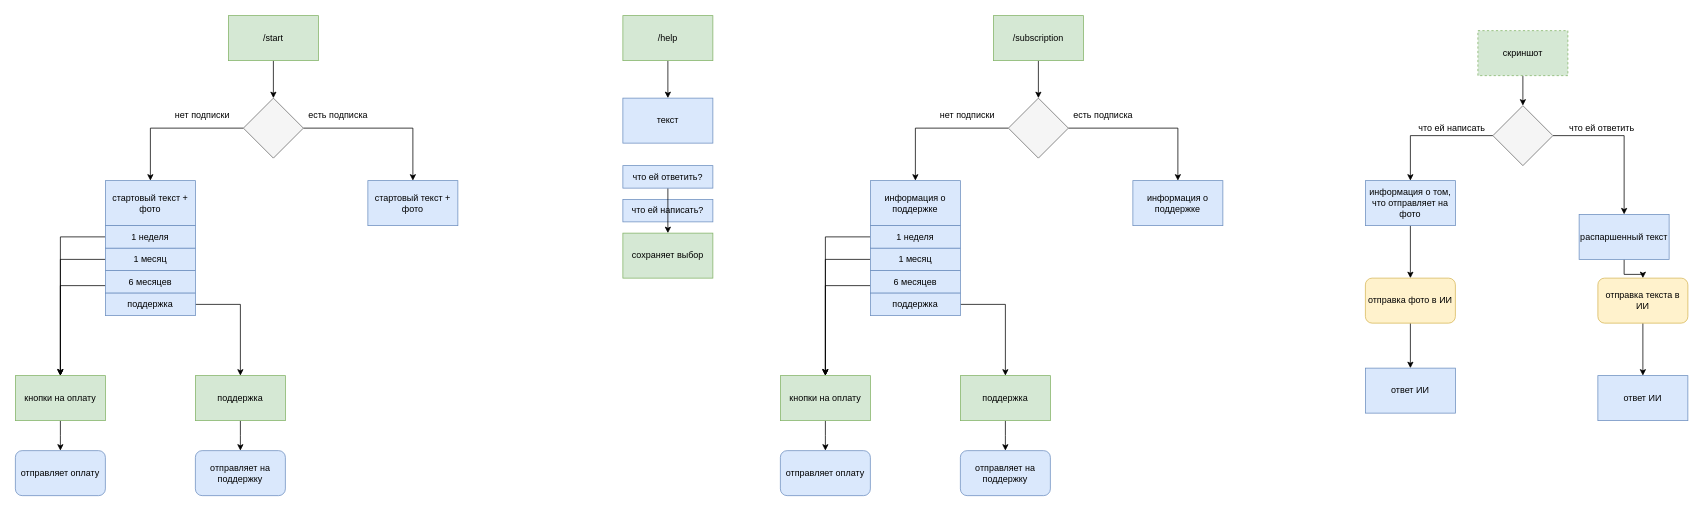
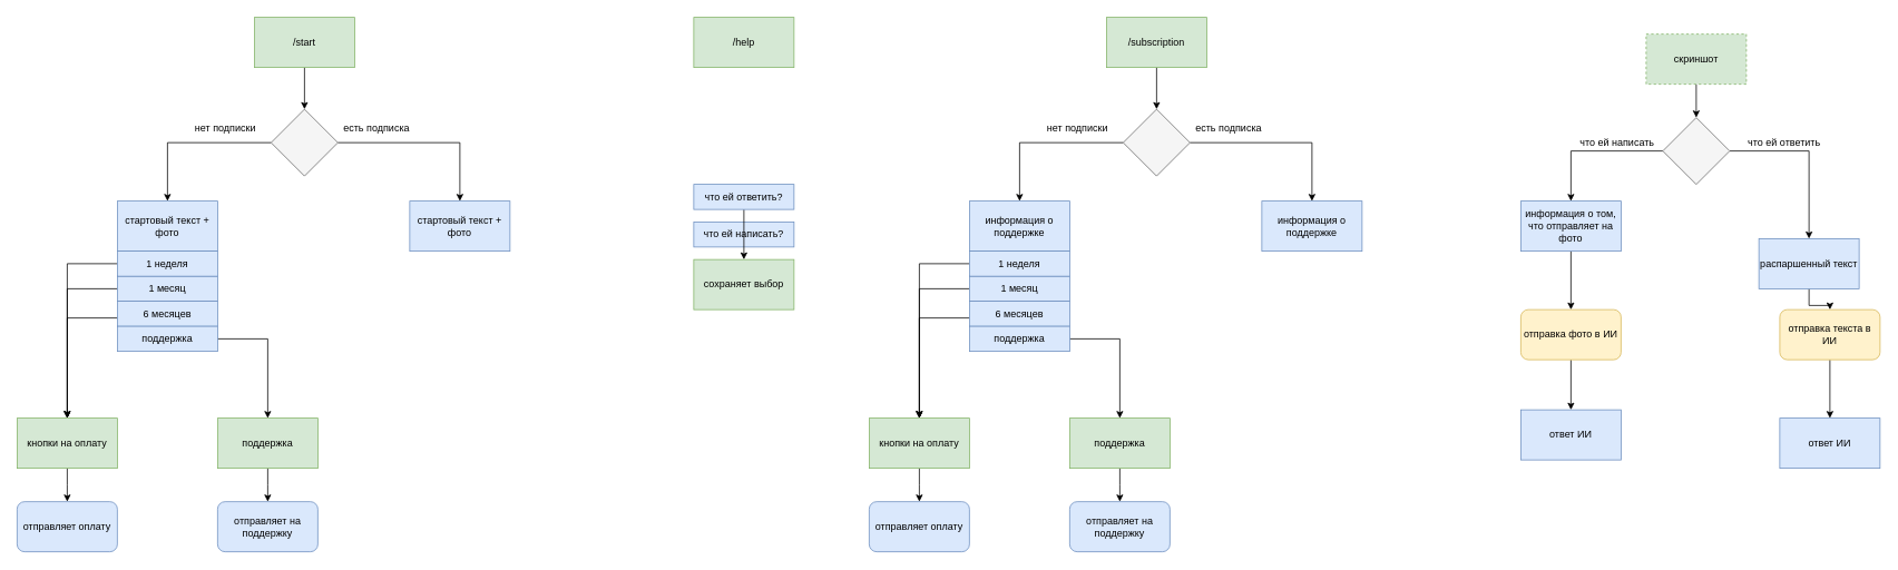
  <mxCell id="0" />
  <mxCell id="1" parent="0" />
  <mxCell id="2" value="" style="edgeStyle=orthogonalEdgeStyle;rounded=0;orthogonalLoop=1;jettySize=auto;html=1;" edge="1" parent="1" source="3" target="8"><mxGeometry relative="1" as="geometry" /></mxCell>
  <mxCell id="3" value="/start" style="rounded=0;whiteSpace=wrap;html=1;fillColor=#d5e8d4;strokeColor=#82b366;" vertex="1" parent="1"><mxGeometry x="304" y="20" width="120" height="60" as="geometry" /></mxCell>
  <mxCell id="4" value="стартовый текст + фото" style="rounded=0;whiteSpace=wrap;html=1;fillColor=#dae8fc;strokeColor=#6c8ebf;" vertex="1" parent="1"><mxGeometry x="490" y="240" width="120" height="60" as="geometry" /></mxCell>
  <mxCell id="5" value="стартовый текст + фото" style="rounded=0;whiteSpace=wrap;html=1;fillColor=#dae8fc;strokeColor=#6c8ebf;" vertex="1" parent="1"><mxGeometry x="140" y="240" width="120" height="60" as="geometry" /></mxCell>
  <mxCell id="6" style="edgeStyle=orthogonalEdgeStyle;rounded=0;orthogonalLoop=1;jettySize=auto;html=1;" edge="1" parent="1" source="8" target="5"><mxGeometry relative="1" as="geometry" /></mxCell>
  <mxCell id="7" style="edgeStyle=orthogonalEdgeStyle;rounded=0;orthogonalLoop=1;jettySize=auto;html=1;" edge="1" parent="1" source="8" target="4"><mxGeometry relative="1" as="geometry" /></mxCell>
  <mxCell id="8" value="" style="rhombus;whiteSpace=wrap;html=1;fillColor=#f5f5f5;fontColor=#333333;strokeColor=#666666;" vertex="1" parent="1"><mxGeometry x="324" y="130" width="80" height="80" as="geometry" /></mxCell>
  <mxCell id="9" value="есть подписка" style="text;html=1;align=center;verticalAlign=middle;resizable=0;points=[];autosize=1;strokeColor=none;fillColor=none;" vertex="1" parent="1"><mxGeometry x="400" y="138" width="100" height="30" as="geometry" /></mxCell>
  <mxCell id="10" value="нет подписки" style="text;html=1;align=center;verticalAlign=middle;resizable=0;points=[];autosize=1;strokeColor=none;fillColor=none;" vertex="1" parent="1"><mxGeometry x="219" y="138" width="100" height="30" as="geometry" /></mxCell>
  <mxCell id="11" style="edgeStyle=orthogonalEdgeStyle;rounded=0;orthogonalLoop=1;jettySize=auto;html=1;entryX=0.5;entryY=0;entryDx=0;entryDy=0;" edge="1" parent="1" source="12" target="20"><mxGeometry relative="1" as="geometry"><Array as="points"><mxPoint x="80" y="345" /></Array></mxGeometry></mxCell>
  <mxCell id="12" value="1 месяц" style="rounded=0;whiteSpace=wrap;html=1;fillColor=#dae8fc;strokeColor=#6c8ebf;" vertex="1" parent="1"><mxGeometry x="140" y="330" width="120" height="30" as="geometry" /></mxCell>
  <mxCell id="13" style="edgeStyle=orthogonalEdgeStyle;rounded=0;orthogonalLoop=1;jettySize=auto;html=1;" edge="1" parent="1" source="14" target="20"><mxGeometry relative="1" as="geometry"><Array as="points"><mxPoint x="80" y="315" /></Array></mxGeometry></mxCell>
  <mxCell id="14" value="1 неделя" style="rounded=0;whiteSpace=wrap;html=1;fillColor=#dae8fc;strokeColor=#6c8ebf;" vertex="1" parent="1"><mxGeometry x="140" y="300" width="120" height="30" as="geometry" /></mxCell>
  <mxCell id="15" style="edgeStyle=orthogonalEdgeStyle;rounded=0;orthogonalLoop=1;jettySize=auto;html=1;entryX=0.5;entryY=0;entryDx=0;entryDy=0;" edge="1" parent="1" source="16" target="20"><mxGeometry relative="1" as="geometry"><Array as="points"><mxPoint x="80" y="380" /></Array></mxGeometry></mxCell>
  <mxCell id="16" value="6 месяцев" style="rounded=0;whiteSpace=wrap;html=1;fillColor=#dae8fc;strokeColor=#6c8ebf;" vertex="1" parent="1"><mxGeometry x="140" y="360" width="120" height="30" as="geometry" /></mxCell>
  <mxCell id="17" style="edgeStyle=orthogonalEdgeStyle;rounded=0;orthogonalLoop=1;jettySize=auto;html=1;entryX=0.5;entryY=0;entryDx=0;entryDy=0;" edge="1" parent="1" source="18" target="22"><mxGeometry relative="1" as="geometry"><Array as="points"><mxPoint x="320" y="405" /></Array></mxGeometry></mxCell>
  <mxCell id="18" value="поддержка" style="rounded=0;whiteSpace=wrap;html=1;fillColor=#dae8fc;strokeColor=#6c8ebf;" vertex="1" parent="1"><mxGeometry x="140" y="390" width="120" height="30" as="geometry" /></mxCell>
  <mxCell id="19" value="" style="edgeStyle=orthogonalEdgeStyle;rounded=0;orthogonalLoop=1;jettySize=auto;html=1;" edge="1" parent="1" source="20"><mxGeometry relative="1" as="geometry"><mxPoint x="80" y="600" as="targetPoint" /></mxGeometry></mxCell>
  <mxCell id="20" value="кнопки на оплату" style="rounded=0;whiteSpace=wrap;html=1;fillColor=#d5e8d4;strokeColor=#82b366;" vertex="1" parent="1"><mxGeometry x="20" y="500" width="120" height="60" as="geometry" /></mxCell>
  <mxCell id="21" value="" style="edgeStyle=orthogonalEdgeStyle;rounded=0;orthogonalLoop=1;jettySize=auto;html=1;" edge="1" parent="1" source="22"><mxGeometry relative="1" as="geometry"><mxPoint x="320" y="600" as="targetPoint" /></mxGeometry></mxCell>
  <mxCell id="22" value="поддержка" style="rounded=0;whiteSpace=wrap;html=1;fillColor=#d5e8d4;strokeColor=#82b366;" vertex="1" parent="1"><mxGeometry x="260" y="500" width="120" height="60" as="geometry" /></mxCell>
- <mxCell id="23" style="edgeStyle=orthogonalEdgeStyle;rounded=0;orthogonalLoop=1;jettySize=auto;html=1;" edge="1" parent="1" source="24" target="25"><mxGeometry relative="1" as="geometry" /></mxCell>
  <mxCell id="24" value="/help" style="rounded=0;whiteSpace=wrap;html=1;fillColor=#d5e8d4;strokeColor=#82b366;" vertex="1" parent="1"><mxGeometry x="830" y="20" width="120" height="60" as="geometry" /></mxCell>
- <mxCell id="25" value="текст" style="rounded=0;whiteSpace=wrap;html=1;fillColor=#dae8fc;strokeColor=#6c8ebf;" vertex="1" parent="1"><mxGeometry x="830" y="130" width="120" height="60" as="geometry" /></mxCell>
  <mxCell id="26" value="что ей написать?" style="rounded=0;whiteSpace=wrap;html=1;fillColor=#dae8fc;strokeColor=#6c8ebf;" vertex="1" parent="1"><mxGeometry x="830" y="265" width="120" height="30" as="geometry" /></mxCell>
  <mxCell id="27" style="edgeStyle=orthogonalEdgeStyle;rounded=0;orthogonalLoop=1;jettySize=auto;html=1;entryX=0.5;entryY=0;entryDx=0;entryDy=0;" edge="1" parent="1" source="28" target="29"><mxGeometry relative="1" as="geometry" /></mxCell>
  <mxCell id="28" value="что ей ответить?" style="rounded=0;whiteSpace=wrap;html=1;fillColor=#dae8fc;strokeColor=#6c8ebf;" vertex="1" parent="1"><mxGeometry x="830" y="220" width="120" height="30" as="geometry" /></mxCell>
  <mxCell id="29" value="сохраняет выбор" style="rounded=0;whiteSpace=wrap;html=1;fillColor=#d5e8d4;strokeColor=#82b366;" vertex="1" parent="1"><mxGeometry x="830" y="310" width="120" height="60" as="geometry" /></mxCell>
  <mxCell id="30" value="" style="edgeStyle=orthogonalEdgeStyle;rounded=0;orthogonalLoop=1;jettySize=auto;html=1;" edge="1" parent="1" source="31" target="36"><mxGeometry relative="1" as="geometry" /></mxCell>
  <mxCell id="31" value="/subscription" style="rounded=0;whiteSpace=wrap;html=1;fillColor=#d5e8d4;strokeColor=#82b366;" vertex="1" parent="1"><mxGeometry x="1324" y="20" width="120" height="60" as="geometry" /></mxCell>
  <mxCell id="32" value="информация о поддержке" style="rounded=0;whiteSpace=wrap;html=1;fillColor=#dae8fc;strokeColor=#6c8ebf;" vertex="1" parent="1"><mxGeometry x="1510" y="240" width="120" height="60" as="geometry" /></mxCell>
  <mxCell id="33" value="информация о поддержке" style="rounded=0;whiteSpace=wrap;html=1;fillColor=#dae8fc;strokeColor=#6c8ebf;" vertex="1" parent="1"><mxGeometry x="1160" y="240" width="120" height="60" as="geometry" /></mxCell>
  <mxCell id="34" style="edgeStyle=orthogonalEdgeStyle;rounded=0;orthogonalLoop=1;jettySize=auto;html=1;" edge="1" parent="1" source="36" target="33"><mxGeometry relative="1" as="geometry" /></mxCell>
  <mxCell id="35" style="edgeStyle=orthogonalEdgeStyle;rounded=0;orthogonalLoop=1;jettySize=auto;html=1;" edge="1" parent="1" source="36" target="32"><mxGeometry relative="1" as="geometry" /></mxCell>
  <mxCell id="36" value="" style="rhombus;whiteSpace=wrap;html=1;fillColor=#f5f5f5;strokeColor=#666666;fontColor=#333333;" vertex="1" parent="1"><mxGeometry x="1344" y="130" width="80" height="80" as="geometry" /></mxCell>
  <mxCell id="37" value="есть подписка" style="text;html=1;align=center;verticalAlign=middle;resizable=0;points=[];autosize=1;strokeColor=none;fillColor=none;" vertex="1" parent="1"><mxGeometry x="1420" y="138" width="100" height="30" as="geometry" /></mxCell>
  <mxCell id="38" value="нет подписки" style="text;html=1;align=center;verticalAlign=middle;resizable=0;points=[];autosize=1;strokeColor=none;fillColor=none;" vertex="1" parent="1"><mxGeometry x="1239" y="138" width="100" height="30" as="geometry" /></mxCell>
  <mxCell id="39" style="edgeStyle=orthogonalEdgeStyle;rounded=0;orthogonalLoop=1;jettySize=auto;html=1;entryX=0.5;entryY=0;entryDx=0;entryDy=0;" edge="1" parent="1" source="40" target="48"><mxGeometry relative="1" as="geometry"><Array as="points"><mxPoint x="1100" y="345" /></Array></mxGeometry></mxCell>
  <mxCell id="40" value="1 месяц" style="rounded=0;whiteSpace=wrap;html=1;fillColor=#dae8fc;strokeColor=#6c8ebf;" vertex="1" parent="1"><mxGeometry x="1160" y="330" width="120" height="30" as="geometry" /></mxCell>
  <mxCell id="41" style="edgeStyle=orthogonalEdgeStyle;rounded=0;orthogonalLoop=1;jettySize=auto;html=1;" edge="1" parent="1" source="42" target="48"><mxGeometry relative="1" as="geometry"><Array as="points"><mxPoint x="1100" y="315" /></Array></mxGeometry></mxCell>
  <mxCell id="42" value="1 неделя" style="rounded=0;whiteSpace=wrap;html=1;fillColor=#dae8fc;strokeColor=#6c8ebf;" vertex="1" parent="1"><mxGeometry x="1160" y="300" width="120" height="30" as="geometry" /></mxCell>
  <mxCell id="43" style="edgeStyle=orthogonalEdgeStyle;rounded=0;orthogonalLoop=1;jettySize=auto;html=1;entryX=0.5;entryY=0;entryDx=0;entryDy=0;" edge="1" parent="1" source="44" target="48"><mxGeometry relative="1" as="geometry"><Array as="points"><mxPoint x="1100" y="380" /></Array></mxGeometry></mxCell>
  <mxCell id="44" value="6 месяцев" style="rounded=0;whiteSpace=wrap;html=1;fillColor=#dae8fc;strokeColor=#6c8ebf;" vertex="1" parent="1"><mxGeometry x="1160" y="360" width="120" height="30" as="geometry" /></mxCell>
  <mxCell id="45" style="edgeStyle=orthogonalEdgeStyle;rounded=0;orthogonalLoop=1;jettySize=auto;html=1;entryX=0.5;entryY=0;entryDx=0;entryDy=0;" edge="1" parent="1" source="46" target="50"><mxGeometry relative="1" as="geometry"><Array as="points"><mxPoint x="1340" y="405" /></Array></mxGeometry></mxCell>
  <mxCell id="46" value="поддержка" style="rounded=0;whiteSpace=wrap;html=1;fillColor=#dae8fc;strokeColor=#6c8ebf;" vertex="1" parent="1"><mxGeometry x="1160" y="390" width="120" height="30" as="geometry" /></mxCell>
  <mxCell id="47" value="" style="edgeStyle=orthogonalEdgeStyle;rounded=0;orthogonalLoop=1;jettySize=auto;html=1;" edge="1" parent="1" source="48"><mxGeometry relative="1" as="geometry"><mxPoint x="1100" y="600" as="targetPoint" /></mxGeometry></mxCell>
  <mxCell id="48" value="кнопки на оплату" style="rounded=0;whiteSpace=wrap;html=1;fillColor=#d5e8d4;strokeColor=#82b366;" vertex="1" parent="1"><mxGeometry x="1040" y="500" width="120" height="60" as="geometry" /></mxCell>
  <mxCell id="49" value="" style="edgeStyle=orthogonalEdgeStyle;rounded=0;orthogonalLoop=1;jettySize=auto;html=1;" edge="1" parent="1" source="50"><mxGeometry relative="1" as="geometry"><mxPoint x="1340" y="600" as="targetPoint" /></mxGeometry></mxCell>
  <mxCell id="50" value="поддержка" style="rounded=0;whiteSpace=wrap;html=1;fillColor=#d5e8d4;strokeColor=#82b366;" vertex="1" parent="1"><mxGeometry x="1280" y="500" width="120" height="60" as="geometry" /></mxCell>
  <mxCell id="51" value="" style="edgeStyle=orthogonalEdgeStyle;rounded=0;orthogonalLoop=1;jettySize=auto;html=1;" edge="1" parent="1" source="52" target="55"><mxGeometry relative="1" as="geometry" /></mxCell>
  <mxCell id="52" value="скриншот" style="rounded=0;whiteSpace=wrap;html=1;fillColor=#d5e8d4;strokeColor=#82b366;dashed=1;" vertex="1" parent="1"><mxGeometry x="1970" y="40" width="120" height="60" as="geometry" /></mxCell>
  <mxCell id="53" style="edgeStyle=orthogonalEdgeStyle;rounded=0;orthogonalLoop=1;jettySize=auto;html=1;" edge="1" parent="1" source="55" target="57"><mxGeometry relative="1" as="geometry" /></mxCell>
  <mxCell id="54" style="edgeStyle=orthogonalEdgeStyle;rounded=0;orthogonalLoop=1;jettySize=auto;html=1;entryX=0.5;entryY=0;entryDx=0;entryDy=0;" edge="1" parent="1" source="55" target="59"><mxGeometry relative="1" as="geometry" /></mxCell>
  <mxCell id="55" value="" style="rhombus;whiteSpace=wrap;html=1;fillColor=#f5f5f5;strokeColor=#666666;fontColor=#333333;" vertex="1" parent="1"><mxGeometry x="1990" y="140" width="80" height="80" as="geometry" /></mxCell>
  <mxCell id="56" value="" style="edgeStyle=orthogonalEdgeStyle;rounded=0;orthogonalLoop=1;jettySize=auto;html=1;" edge="1" parent="1" source="57" target="63"><mxGeometry relative="1" as="geometry" /></mxCell>
  <mxCell id="57" value="информация о том, что отправляет на фото" style="rounded=0;whiteSpace=wrap;html=1;fillColor=#dae8fc;strokeColor=#6c8ebf;" vertex="1" parent="1"><mxGeometry x="1820" y="240" width="120" height="60" as="geometry" /></mxCell>
  <mxCell id="58" value="" style="edgeStyle=orthogonalEdgeStyle;rounded=0;orthogonalLoop=1;jettySize=auto;html=1;" edge="1" parent="1" source="59" target="70"><mxGeometry relative="1" as="geometry" /></mxCell>
  <mxCell id="59" value="распаршенный текст" style="rounded=0;whiteSpace=wrap;html=1;fillColor=#dae8fc;strokeColor=#6c8ebf;" vertex="1" parent="1"><mxGeometry x="2105" y="285" width="120" height="60" as="geometry" /></mxCell>
  <mxCell id="60" value="что ей написать" style="text;html=1;align=center;verticalAlign=middle;resizable=0;points=[];autosize=1;strokeColor=none;fillColor=none;" vertex="1" parent="1"><mxGeometry x="1880" y="155" width="110" height="30" as="geometry" /></mxCell>
  <mxCell id="61" value="что ей ответить" style="text;html=1;align=center;verticalAlign=middle;resizable=0;points=[];autosize=1;strokeColor=none;fillColor=none;" vertex="1" parent="1"><mxGeometry x="2080" y="155" width="110" height="30" as="geometry" /></mxCell>
  <mxCell id="62" value="" style="edgeStyle=orthogonalEdgeStyle;rounded=0;orthogonalLoop=1;jettySize=auto;html=1;" edge="1" parent="1" source="63" target="64"><mxGeometry relative="1" as="geometry" /></mxCell>
  <mxCell id="63" value="отправка фото в ИИ" style="rounded=1;whiteSpace=wrap;html=1;fillColor=#fff2cc;strokeColor=#d6b656;" vertex="1" parent="1"><mxGeometry x="1820" y="370" width="120" height="60" as="geometry" /></mxCell>
  <mxCell id="64" value="ответ ИИ" style="rounded=0;whiteSpace=wrap;html=1;fillColor=#dae8fc;strokeColor=#6c8ebf;" vertex="1" parent="1"><mxGeometry x="1820" y="490" width="120" height="60" as="geometry" /></mxCell>
  <mxCell id="65" value="отправляет на поддержку" style="rounded=1;whiteSpace=wrap;html=1;fillColor=#dae8fc;strokeColor=#6c8ebf;" vertex="1" parent="1"><mxGeometry x="1280" y="600" width="120" height="60" as="geometry" /></mxCell>
  <mxCell id="66" value="отправляет оплату" style="rounded=1;whiteSpace=wrap;html=1;fillColor=#dae8fc;strokeColor=#6c8ebf;" vertex="1" parent="1"><mxGeometry x="1040" y="600" width="120" height="60" as="geometry" /></mxCell>
  <mxCell id="67" value="отправляет оплату" style="rounded=1;whiteSpace=wrap;html=1;fillColor=#dae8fc;strokeColor=#6c8ebf;" vertex="1" parent="1"><mxGeometry x="20" y="600" width="120" height="60" as="geometry" /></mxCell>
  <mxCell id="68" value="отправляет на поддержку" style="rounded=1;whiteSpace=wrap;html=1;fillColor=#dae8fc;strokeColor=#6c8ebf;" vertex="1" parent="1"><mxGeometry x="260" y="600" width="120" height="60" as="geometry" /></mxCell>
  <mxCell id="69" value="" style="edgeStyle=orthogonalEdgeStyle;rounded=0;orthogonalLoop=1;jettySize=auto;html=1;" edge="1" parent="1" source="70" target="71"><mxGeometry relative="1" as="geometry" /></mxCell>
  <mxCell id="70" value="отправка текста в ИИ" style="rounded=1;whiteSpace=wrap;html=1;fillColor=#fff2cc;strokeColor=#d6b656;" vertex="1" parent="1"><mxGeometry x="2130" y="370" width="120" height="60" as="geometry" /></mxCell>
  <mxCell id="71" value="ответ ИИ" style="rounded=0;whiteSpace=wrap;html=1;fillColor=#dae8fc;strokeColor=#6c8ebf;" vertex="1" parent="1"><mxGeometry x="2130" y="500" width="120" height="60" as="geometry" /></mxCell>
